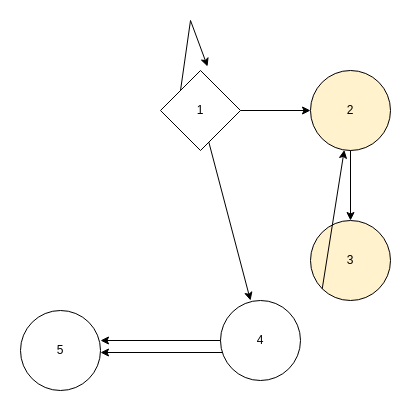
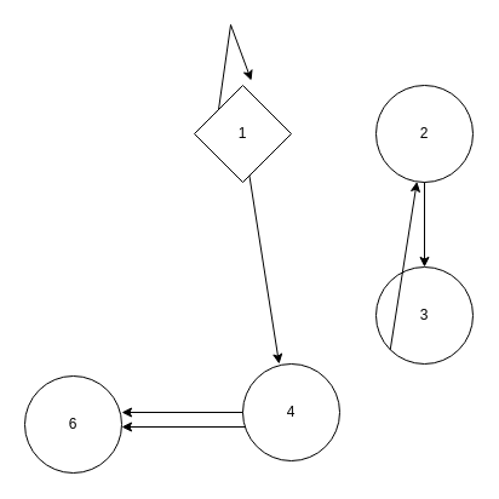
  <mxCell id="0" />
  <mxCell id="1" parent="0" />
  <mxCell id="2" value="1" style="rhombus;whiteSpace=wrap;html=1;aspect=fixed;" vertex="1" parent="1"><mxGeometry x="160" y="70" width="80" height="80" as="geometry" /></mxCell>
- <mxCell id="3" value="2" style="ellipse;whiteSpace=wrap;html=1;aspect=fixed;fillColor=#fff2cc;" vertex="1" parent="1"><mxGeometry x="310" y="70" width="80" height="80" as="geometry" /></mxCell>
- <mxCell id="4" value="3" style="ellipse;whiteSpace=wrap;html=1;aspect=fixed;fillColor=#fff2cc;" vertex="1" parent="1"><mxGeometry x="310" y="220" width="80" height="80" as="geometry" /></mxCell>
- <mxCell id="5" value="" style="endArrow=classic;html=1;rounded=0;entryX=0;entryY=0.5;entryDx=0;entryDy=0;" edge="1" parent="1" source="2" target="3"><mxGeometry width="50" height="50" relative="1" as="geometry"><mxPoint x="60" y="210" as="sourcePoint" /><mxPoint x="110" y="160" as="targetPoint" /></mxGeometry></mxCell>
+ <mxCell id="3" value="2" style="ellipse;whiteSpace=wrap;html=1;aspect=fixed;" vertex="1" parent="1"><mxGeometry x="310" y="70" width="80" height="80" as="geometry" /></mxCell>
+ <mxCell id="4" value="3" style="ellipse;whiteSpace=wrap;html=1;aspect=fixed;" vertex="1" parent="1"><mxGeometry x="310" y="220" width="80" height="80" as="geometry" /></mxCell>
  <mxCell id="6" value="" style="endArrow=classic;html=1;rounded=0;entryX=0.5;entryY=0;entryDx=0;entryDy=0;" edge="1" parent="1" target="4"><mxGeometry width="50" height="50" relative="1" as="geometry"><mxPoint x="350" y="150" as="sourcePoint" /><mxPoint x="360" y="220" as="targetPoint" /></mxGeometry></mxCell>
- <mxCell id="7" value="4" style="ellipse;whiteSpace=wrap;html=1;aspect=fixed;" vertex="1" parent="1"><mxGeometry x="220" y="300" width="80" height="80" as="geometry" /></mxCell>
- <mxCell id="8" value="5" style="ellipse;whiteSpace=wrap;html=1;aspect=fixed;" vertex="1" parent="1"><mxGeometry x="20" y="310" width="80" height="80" as="geometry" /></mxCell>
+ <mxCell id="7" value="4" style="ellipse;whiteSpace=wrap;html=1;aspect=fixed;" vertex="1" parent="1"><mxGeometry x="200" y="300" width="80" height="80" as="geometry" /></mxCell>
+ <mxCell id="8" value="6" style="ellipse;whiteSpace=wrap;html=1;aspect=fixed;" vertex="1" parent="1"><mxGeometry x="20" y="310" width="80" height="80" as="geometry" /></mxCell>
  <mxCell id="9" value="" style="endArrow=classic;html=1;rounded=0;exitX=0;exitY=1;exitDx=0;exitDy=0;" edge="1" parent="1" source="4" target="3"><mxGeometry width="50" height="50" relative="1" as="geometry"><mxPoint x="430" y="400" as="sourcePoint" /><mxPoint x="480" y="350" as="targetPoint" /></mxGeometry></mxCell>
  <mxCell id="10" value="" style="endArrow=classic;html=1;rounded=0;exitX=0.025;exitY=0.65;exitDx=0;exitDy=0;exitPerimeter=0;" edge="1" parent="1" source="7"><mxGeometry width="50" height="50" relative="1" as="geometry"><mxPoint x="-30" y="470" as="sourcePoint" /><mxPoint x="100" y="352" as="targetPoint" /></mxGeometry></mxCell>
  <mxCell id="11" value="" style="endArrow=classic;html=1;rounded=0;entryX=0.375;entryY=0;entryDx=0;entryDy=0;entryPerimeter=0;" edge="1" parent="1" source="2" target="7"><mxGeometry width="50" height="50" relative="1" as="geometry"><mxPoint x="180" y="290" as="sourcePoint" /><mxPoint x="230" y="240" as="targetPoint" /></mxGeometry></mxCell>
  <mxCell id="12" value="" style="endArrow=classic;html=1;rounded=0;exitX=0;exitY=0.5;exitDx=0;exitDy=0;" edge="1" parent="1" source="7"><mxGeometry width="50" height="50" relative="1" as="geometry"><mxPoint x="70" y="320" as="sourcePoint" /><mxPoint x="100" y="340" as="targetPoint" /></mxGeometry></mxCell>
  <mxCell id="13" value="" style="edgeStyle=elbowEdgeStyle;elbow=vertical;endArrow=classic;html=1;rounded=0;exitX=0;exitY=0;exitDx=0;exitDy=0;entryX=0.588;entryY=-0.05;entryDx=0;entryDy=0;entryPerimeter=0;" edge="1" parent="1" source="2" target="2"><mxGeometry width="50" height="50" relative="1" as="geometry"><mxPoint x="160" y="60" as="sourcePoint" /><mxPoint x="210" y="10" as="targetPoint" /><Array as="points"><mxPoint x="190" y="20" /></Array></mxGeometry></mxCell>
